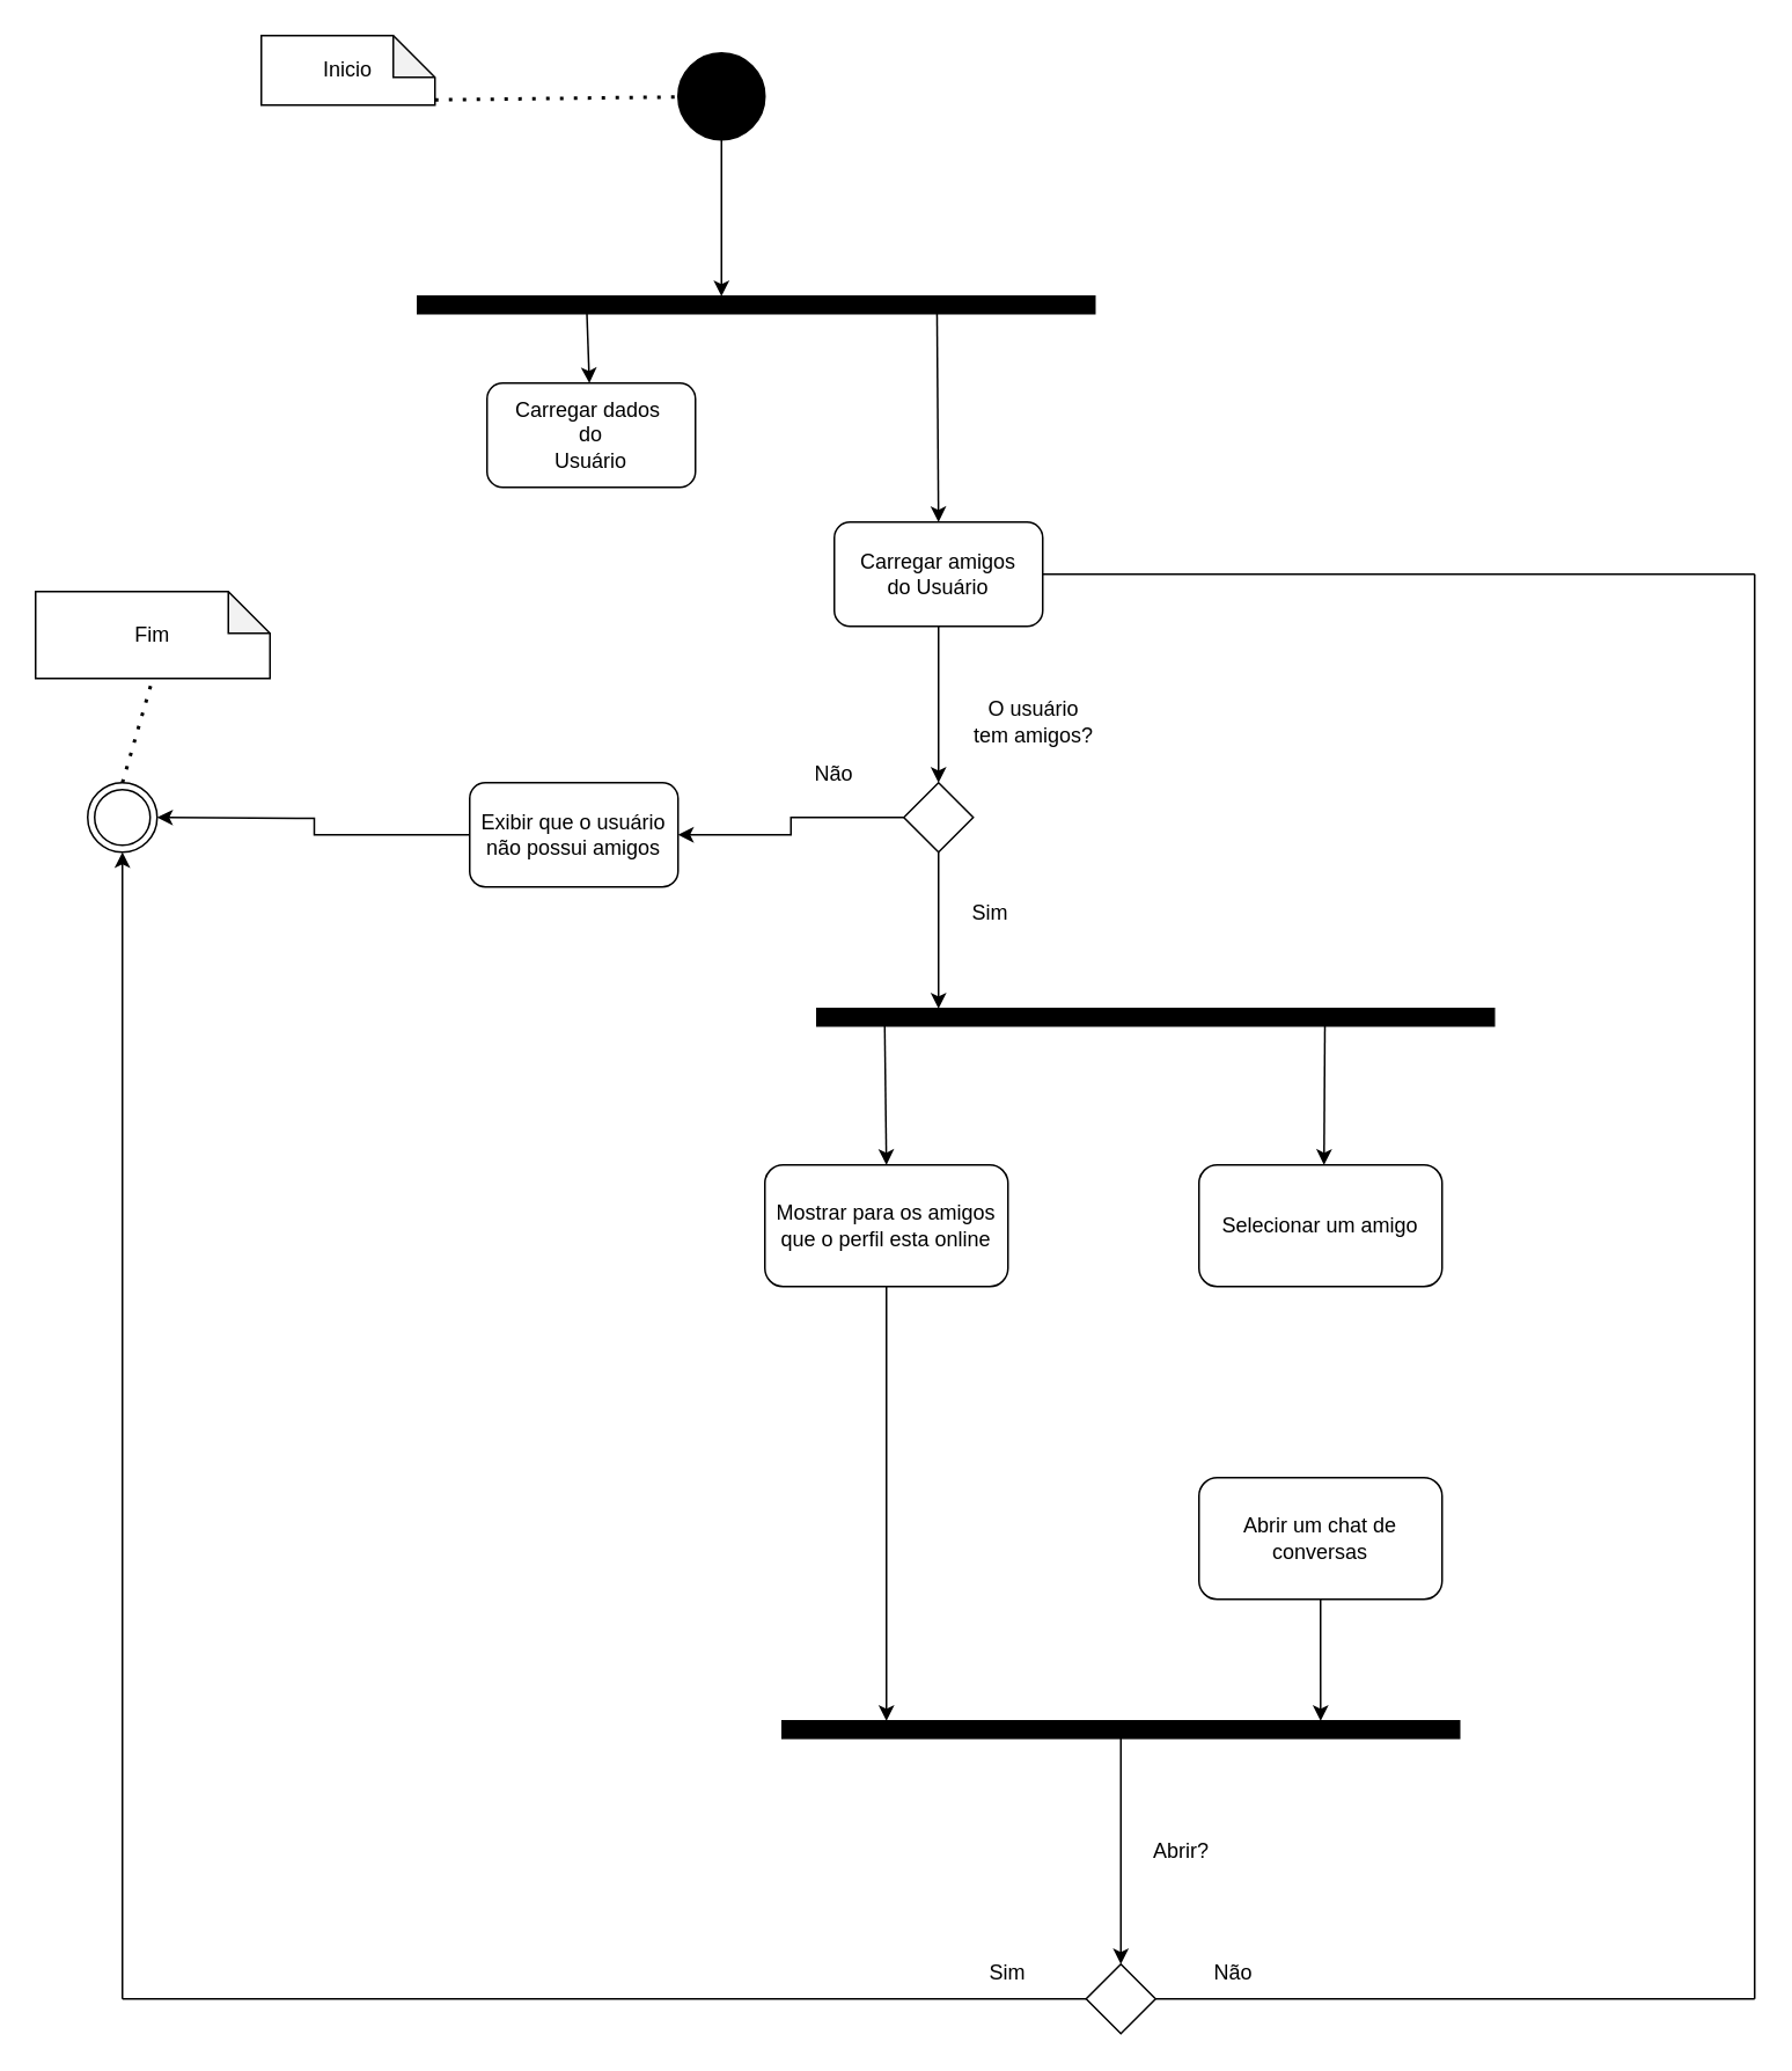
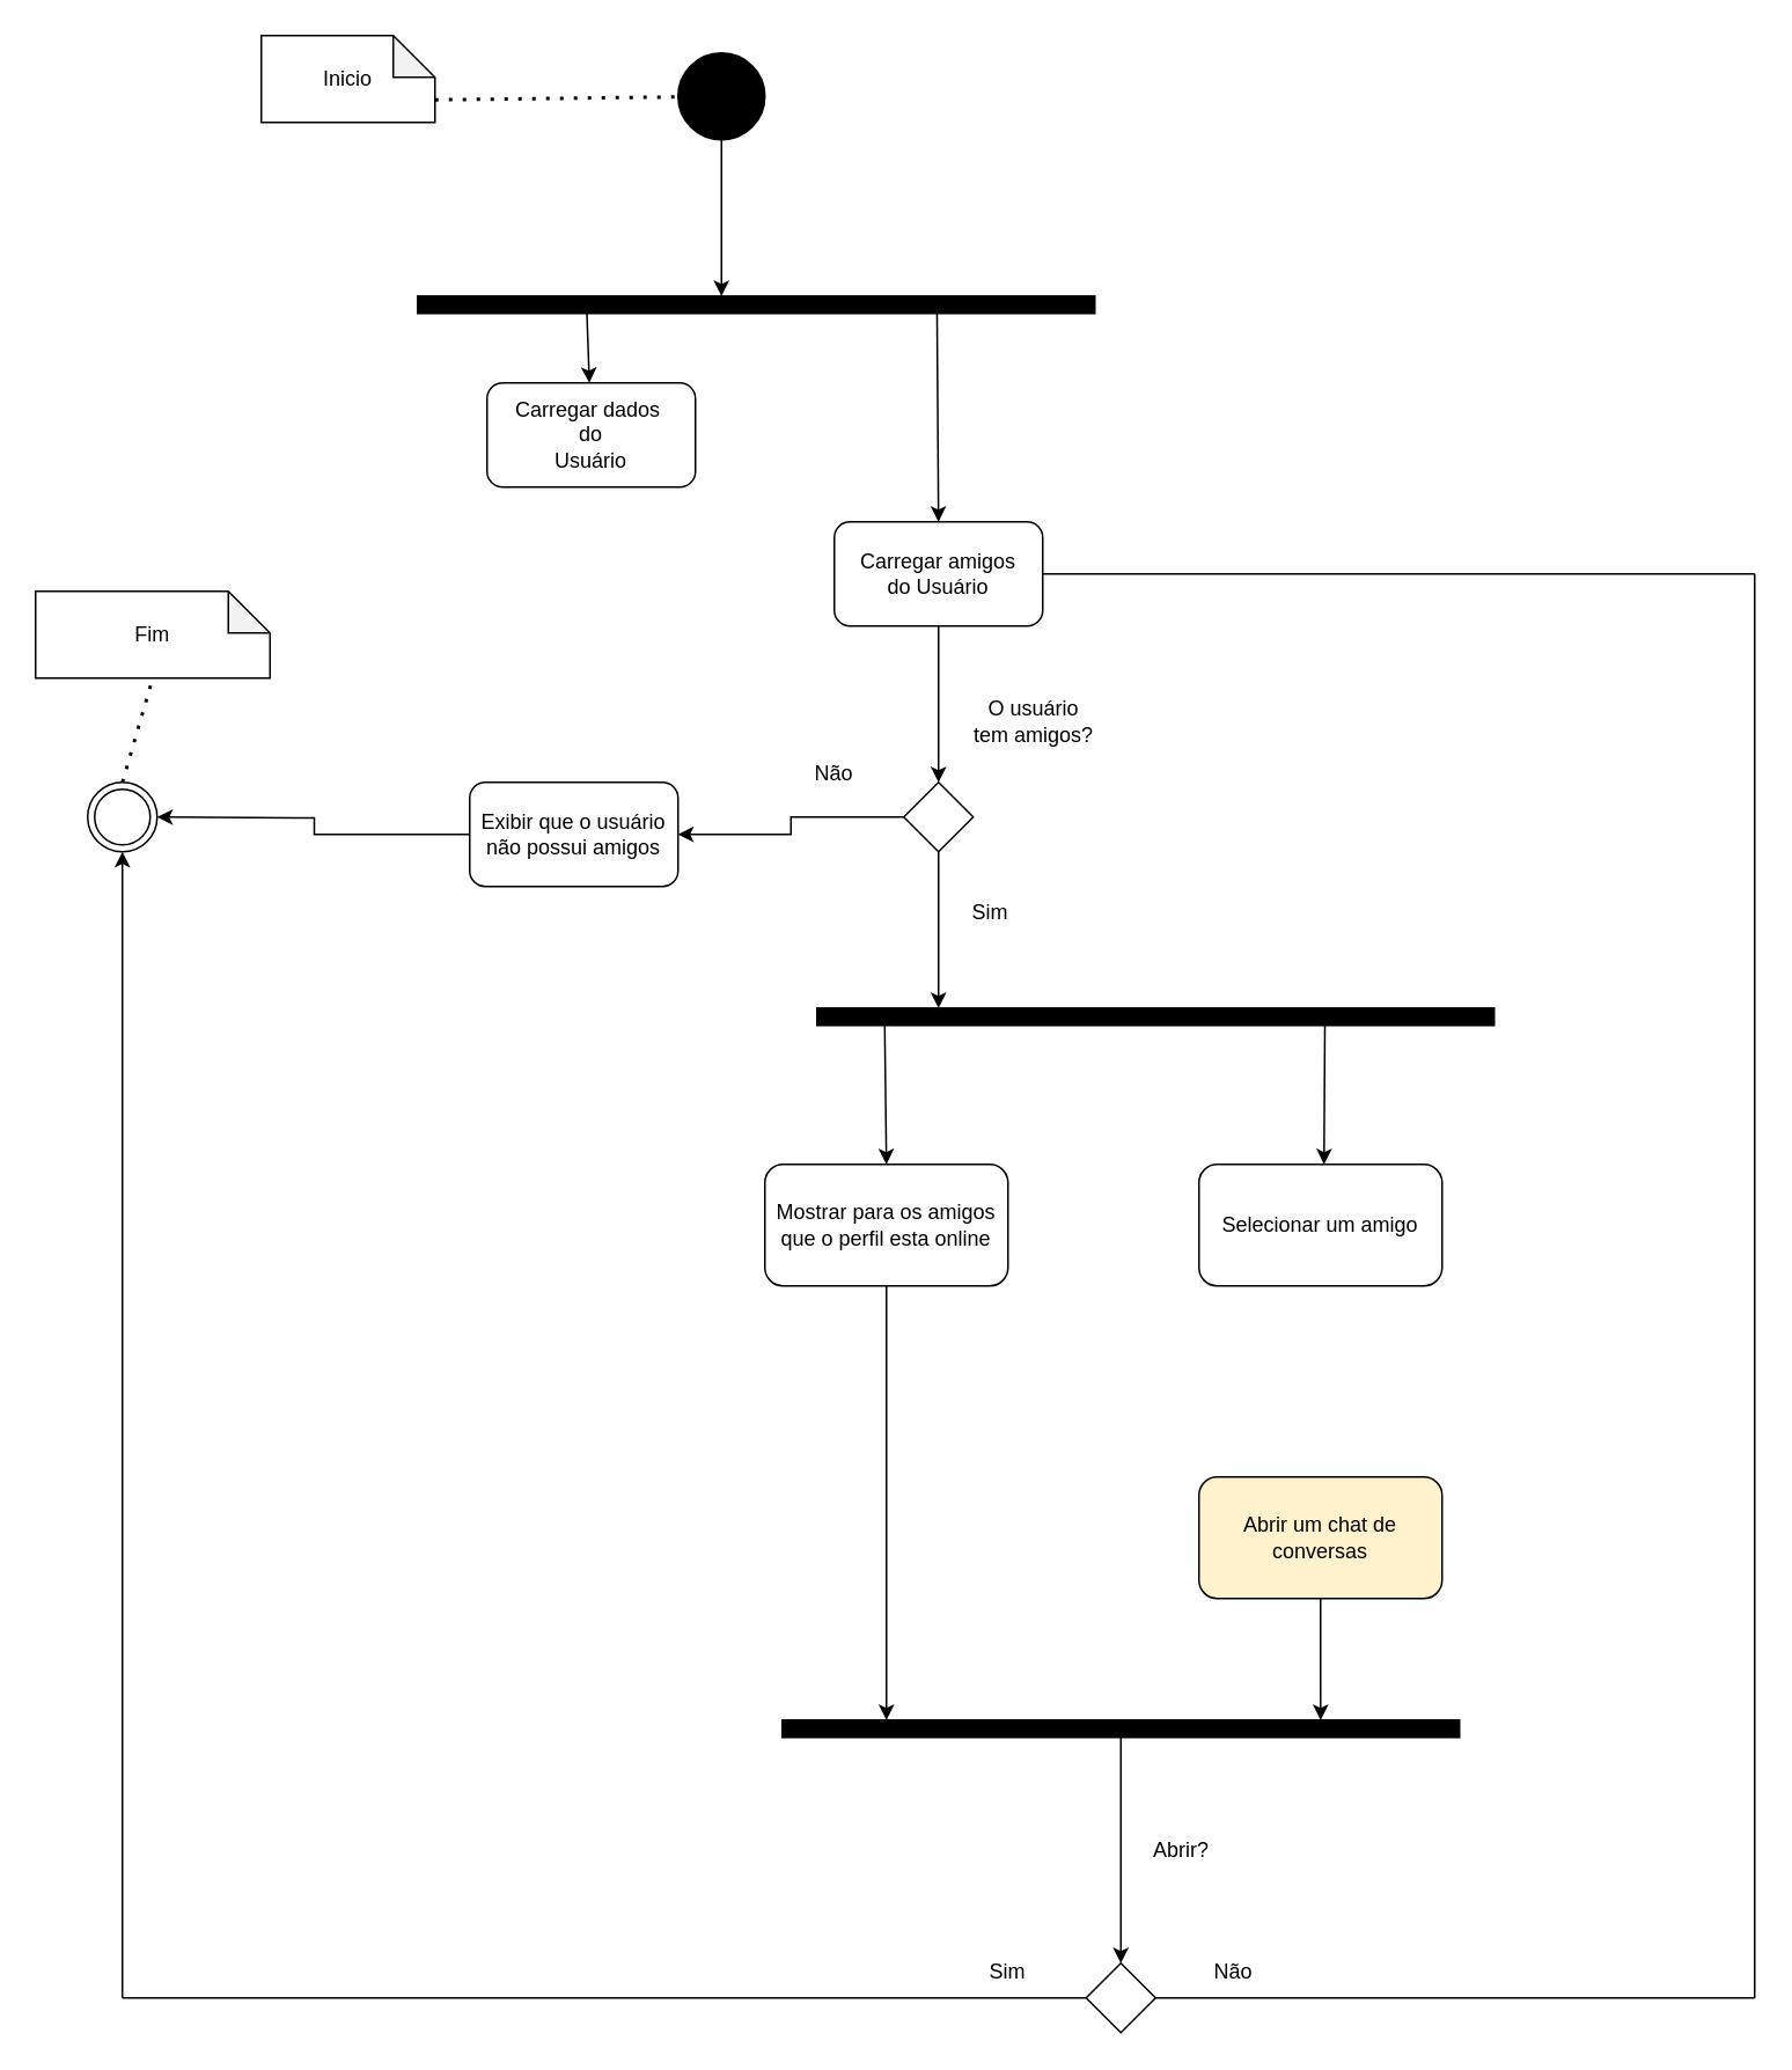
  <mxCell id="0" />
  <mxCell id="1" parent="0" />
- <mxCell id="2" value="Inicio" style="shape=note;whiteSpace=wrap;html=1;backgroundOutline=1;darkOpacity=0.05;size=24;" vertex="1" parent="1"><mxGeometry x="150" y="20" width="100" height="40" as="geometry" /></mxCell>
+ <mxCell id="2" value="Inicio" style="shape=note;whiteSpace=wrap;html=1;backgroundOutline=1;darkOpacity=0.05;size=24;" vertex="1" parent="1"><mxGeometry x="150" y="20" width="100" height="50" as="geometry" /></mxCell>
  <mxCell id="3" value="" style="endArrow=none;dashed=1;html=1;dashPattern=1 3;strokeWidth=2;rounded=0;exitX=0;exitY=0;exitDx=100;exitDy=37;exitPerimeter=0;" edge="1" parent="1" source="2" target="4"><mxGeometry width="50" height="50" relative="1" as="geometry"><mxPoint x="500" y="370" as="sourcePoint" /><mxPoint x="220" y="57" as="targetPoint" /></mxGeometry></mxCell>
  <mxCell id="4" value="" style="ellipse;whiteSpace=wrap;html=1;aspect=fixed;fillColor=#000000;fontColor=#ffffff;strokeColor=#000000;" vertex="1" parent="1"><mxGeometry x="390" y="30" width="50" height="50" as="geometry" /></mxCell>
  <mxCell id="5" value="" style="endArrow=classic;html=1;rounded=0;exitX=0.5;exitY=1;exitDx=0;exitDy=0;" edge="1" parent="1" source="4"><mxGeometry width="50" height="50" relative="1" as="geometry"><mxPoint x="500" y="370" as="sourcePoint" /><mxPoint x="415" y="170" as="targetPoint" /></mxGeometry></mxCell>
  <mxCell id="6" value="" style="rounded=0;whiteSpace=wrap;html=1;strokeColor=#000000;fillColor=#000000;" vertex="1" parent="1"><mxGeometry x="240" y="170" width="390" height="10" as="geometry" /></mxCell>
  <mxCell id="7" value="" style="endArrow=classic;html=1;rounded=0;exitX=0.25;exitY=1;exitDx=0;exitDy=0;" edge="1" parent="1" source="6" target="8"><mxGeometry width="50" height="50" relative="1" as="geometry"><mxPoint x="500" y="370" as="sourcePoint" /><mxPoint x="340" y="230" as="targetPoint" /></mxGeometry></mxCell>
  <mxCell id="8" value="Carregar dados&amp;nbsp;&lt;br&gt;do&lt;br&gt;Usuário" style="rounded=1;whiteSpace=wrap;html=1;" vertex="1" parent="1"><mxGeometry x="280" y="220" width="120" height="60" as="geometry" /></mxCell>
  <mxCell id="9" value="" style="endArrow=classic;html=1;rounded=0;exitX=0.767;exitY=0.9;exitDx=0;exitDy=0;exitPerimeter=0;entryX=0.5;entryY=0;entryDx=0;entryDy=0;" edge="1" parent="1" source="6" target="10"><mxGeometry width="50" height="50" relative="1" as="geometry"><mxPoint x="500" y="350" as="sourcePoint" /><mxPoint x="540" y="250" as="targetPoint" /></mxGeometry></mxCell>
  <mxCell id="10" value="Carregar amigos&lt;br&gt;do Usuário" style="rounded=1;whiteSpace=wrap;html=1;" vertex="1" parent="1"><mxGeometry x="480" y="300" width="120" height="60" as="geometry" /></mxCell>
  <mxCell id="11" value="" style="endArrow=classic;html=1;rounded=0;exitX=0.5;exitY=1;exitDx=0;exitDy=0;entryX=0;entryY=0.5;entryDx=0;entryDy=0;" edge="1" parent="1" source="10" target="13"><mxGeometry width="50" height="50" relative="1" as="geometry"><mxPoint x="500" y="360" as="sourcePoint" /><mxPoint x="540" y="430" as="targetPoint" /></mxGeometry></mxCell>
  <mxCell id="12" style="edgeStyle=orthogonalEdgeStyle;rounded=0;orthogonalLoop=1;jettySize=auto;html=1;exitX=0.5;exitY=1;exitDx=0;exitDy=0;" edge="1" parent="1" source="13" target="35"><mxGeometry relative="1" as="geometry"><mxPoint x="370" y="470" as="targetPoint" /></mxGeometry></mxCell>
  <mxCell id="13" value="" style="rhombus;whiteSpace=wrap;html=1;direction=south;" vertex="1" parent="1"><mxGeometry x="520" y="450" width="40" height="40" as="geometry" /></mxCell>
  <mxCell id="14" value="O usuário&lt;br&gt;tem amigos?" style="text;html=1;strokeColor=none;fillColor=none;align=center;verticalAlign=middle;whiteSpace=wrap;rounded=0;" vertex="1" parent="1"><mxGeometry x="550" y="390" width="90" height="50" as="geometry" /></mxCell>
  <mxCell id="15" value="" style="endArrow=classic;html=1;rounded=0;exitX=1;exitY=0.5;exitDx=0;exitDy=0;" edge="1" parent="1" source="13"><mxGeometry width="50" height="50" relative="1" as="geometry"><mxPoint x="550" y="370" as="sourcePoint" /><mxPoint x="540" y="580" as="targetPoint" /></mxGeometry></mxCell>
  <mxCell id="16" value="Sim" style="text;html=1;strokeColor=none;fillColor=none;align=center;verticalAlign=middle;whiteSpace=wrap;rounded=0;" vertex="1" parent="1"><mxGeometry x="540" y="500" width="60" height="50" as="geometry" /></mxCell>
  <mxCell id="17" value="" style="rounded=0;whiteSpace=wrap;html=1;strokeColor=#000000;fillColor=#000000;" vertex="1" parent="1"><mxGeometry x="470" y="580" width="390" height="10" as="geometry" /></mxCell>
  <mxCell id="18" value="" style="endArrow=classic;html=1;rounded=0;exitX=0.1;exitY=0.9;exitDx=0;exitDy=0;exitPerimeter=0;" edge="1" parent="1" source="17"><mxGeometry width="50" height="50" relative="1" as="geometry"><mxPoint x="550" y="500" as="sourcePoint" /><mxPoint x="510" y="670" as="targetPoint" /></mxGeometry></mxCell>
  <mxCell id="19" style="edgeStyle=orthogonalEdgeStyle;rounded=0;orthogonalLoop=1;jettySize=auto;html=1;exitX=0.5;exitY=1;exitDx=0;exitDy=0;" edge="1" parent="1" source="20"><mxGeometry relative="1" as="geometry"><mxPoint x="510" y="990" as="targetPoint" /></mxGeometry></mxCell>
  <mxCell id="20" value="Mostrar para os amigos que o perfil esta online" style="rounded=1;whiteSpace=wrap;html=1;" vertex="1" parent="1"><mxGeometry x="440" y="670" width="140" height="70" as="geometry" /></mxCell>
  <mxCell id="21" value="" style="endArrow=classic;html=1;rounded=0;exitX=0.75;exitY=1;exitDx=0;exitDy=0;" edge="1" parent="1" source="17"><mxGeometry width="50" height="50" relative="1" as="geometry"><mxPoint x="519" y="599" as="sourcePoint" /><mxPoint x="762" y="670" as="targetPoint" /></mxGeometry></mxCell>
  <mxCell id="22" value="Selecionar um amigo" style="rounded=1;whiteSpace=wrap;html=1;" vertex="1" parent="1"><mxGeometry x="690" y="670" width="140" height="70" as="geometry" /></mxCell>
  <mxCell id="23" style="edgeStyle=orthogonalEdgeStyle;rounded=0;orthogonalLoop=1;jettySize=auto;html=1;exitX=0.5;exitY=1;exitDx=0;exitDy=0;entryX=0.795;entryY=0;entryDx=0;entryDy=0;entryPerimeter=0;" edge="1" parent="1" source="24" target="26"><mxGeometry relative="1" as="geometry" /></mxCell>
- <mxCell id="24" value="Abrir um chat de conversas" style="rounded=1;whiteSpace=wrap;html=1;" vertex="1" parent="1"><mxGeometry x="690" y="850" width="140" height="70" as="geometry" /></mxCell>
+ <mxCell id="24" value="Abrir um chat de conversas" style="rounded=1;whiteSpace=wrap;html=1;fillColor=#fff2cc;" vertex="1" parent="1"><mxGeometry x="690" y="850" width="140" height="70" as="geometry" /></mxCell>
  <mxCell id="25" style="edgeStyle=orthogonalEdgeStyle;rounded=0;orthogonalLoop=1;jettySize=auto;html=1;exitX=0.5;exitY=1;exitDx=0;exitDy=0;" edge="1" parent="1" source="26"><mxGeometry relative="1" as="geometry"><mxPoint x="645" y="1130" as="targetPoint" /></mxGeometry></mxCell>
  <mxCell id="26" value="" style="rounded=0;whiteSpace=wrap;html=1;strokeColor=#000000;fillColor=#000000;" vertex="1" parent="1"><mxGeometry x="450" y="990" width="390" height="10" as="geometry" /></mxCell>
  <mxCell id="27" value="Abrir?" style="text;html=1;strokeColor=none;fillColor=none;align=center;verticalAlign=middle;whiteSpace=wrap;rounded=0;" vertex="1" parent="1"><mxGeometry x="650" y="1050" width="60" height="30" as="geometry" /></mxCell>
  <mxCell id="28" value="" style="rhombus;whiteSpace=wrap;html=1;direction=south;" vertex="1" parent="1"><mxGeometry x="625" y="1130" width="40" height="40" as="geometry" /></mxCell>
  <mxCell id="29" value="Sim" style="text;html=1;strokeColor=none;fillColor=none;align=center;verticalAlign=middle;whiteSpace=wrap;rounded=0;" vertex="1" parent="1"><mxGeometry x="550" y="1120" width="60" height="30" as="geometry" /></mxCell>
  <mxCell id="30" value="Não" style="text;html=1;strokeColor=none;fillColor=none;align=center;verticalAlign=middle;whiteSpace=wrap;rounded=0;" vertex="1" parent="1"><mxGeometry x="680" y="1120" width="60" height="30" as="geometry" /></mxCell>
  <mxCell id="31" value="" style="endArrow=none;html=1;rounded=0;entryX=0.5;entryY=0;entryDx=0;entryDy=0;" edge="1" parent="1" target="28"><mxGeometry width="50" height="50" relative="1" as="geometry"><mxPoint x="1010" y="1150" as="sourcePoint" /><mxPoint x="550" y="1000" as="targetPoint" /></mxGeometry></mxCell>
  <mxCell id="32" value="" style="endArrow=none;html=1;rounded=0;entryX=1;entryY=0.5;entryDx=0;entryDy=0;" edge="1" parent="1" target="10"><mxGeometry width="50" height="50" relative="1" as="geometry"><mxPoint x="1010" y="330" as="sourcePoint" /><mxPoint x="550" y="600" as="targetPoint" /></mxGeometry></mxCell>
  <mxCell id="33" value="" style="endArrow=none;html=1;rounded=0;" edge="1" parent="1"><mxGeometry width="50" height="50" relative="1" as="geometry"><mxPoint x="1010" y="1150" as="sourcePoint" /><mxPoint x="1010" y="330" as="targetPoint" /></mxGeometry></mxCell>
  <mxCell id="34" style="edgeStyle=orthogonalEdgeStyle;rounded=0;orthogonalLoop=1;jettySize=auto;html=1;exitX=0;exitY=0.5;exitDx=0;exitDy=0;" edge="1" parent="1" source="35"><mxGeometry relative="1" as="geometry"><mxPoint x="90" y="470" as="targetPoint" /></mxGeometry></mxCell>
  <mxCell id="35" value="Exibir que o usuário não possui amigos" style="rounded=1;whiteSpace=wrap;html=1;" vertex="1" parent="1"><mxGeometry x="270" y="450" width="120" height="60" as="geometry" /></mxCell>
  <mxCell id="36" value="Não" style="text;html=1;strokeColor=none;fillColor=none;align=center;verticalAlign=middle;whiteSpace=wrap;rounded=0;" vertex="1" parent="1"><mxGeometry x="450" y="420" width="60" height="50" as="geometry" /></mxCell>
  <mxCell id="37" value="Fim" style="shape=note;whiteSpace=wrap;html=1;backgroundOutline=1;darkOpacity=0.05;size=24;" vertex="1" parent="1"><mxGeometry x="20" y="340" width="135" height="50" as="geometry" /></mxCell>
  <mxCell id="38" value="" style="ellipse;shape=doubleEllipse;whiteSpace=wrap;html=1;aspect=fixed;" vertex="1" parent="1"><mxGeometry x="50" y="450" width="40" height="40" as="geometry" /></mxCell>
  <mxCell id="39" value="" style="endArrow=none;html=1;rounded=0;entryX=0.5;entryY=1;entryDx=0;entryDy=0;" edge="1" parent="1" target="28"><mxGeometry width="50" height="50" relative="1" as="geometry"><mxPoint x="70" y="1150" as="sourcePoint" /><mxPoint x="550" y="890" as="targetPoint" /></mxGeometry></mxCell>
  <mxCell id="40" value="" style="endArrow=classic;html=1;rounded=0;entryX=0.5;entryY=1;entryDx=0;entryDy=0;" edge="1" parent="1" target="38"><mxGeometry width="50" height="50" relative="1" as="geometry"><mxPoint x="70" y="1150" as="sourcePoint" /><mxPoint x="550" y="790" as="targetPoint" /></mxGeometry></mxCell>
  <mxCell id="41" value="" style="endArrow=none;dashed=1;html=1;dashPattern=1 3;strokeWidth=2;rounded=0;entryX=0.5;entryY=1;entryDx=0;entryDy=0;entryPerimeter=0;exitX=0.5;exitY=0;exitDx=0;exitDy=0;" edge="1" parent="1" source="38" target="37"><mxGeometry width="50" height="50" relative="1" as="geometry"><mxPoint x="500" y="540" as="sourcePoint" /><mxPoint x="550" y="490" as="targetPoint" /></mxGeometry></mxCell>
